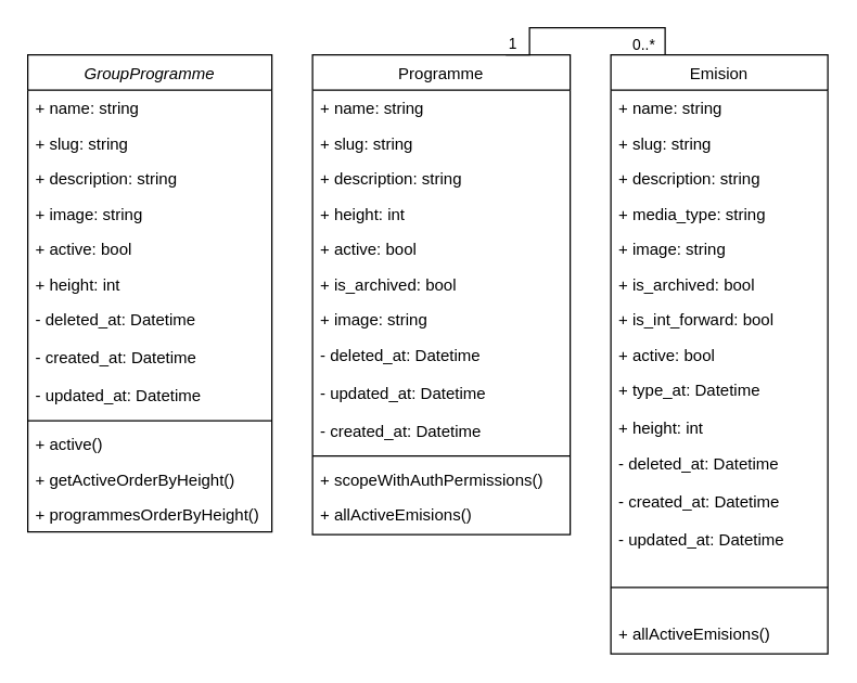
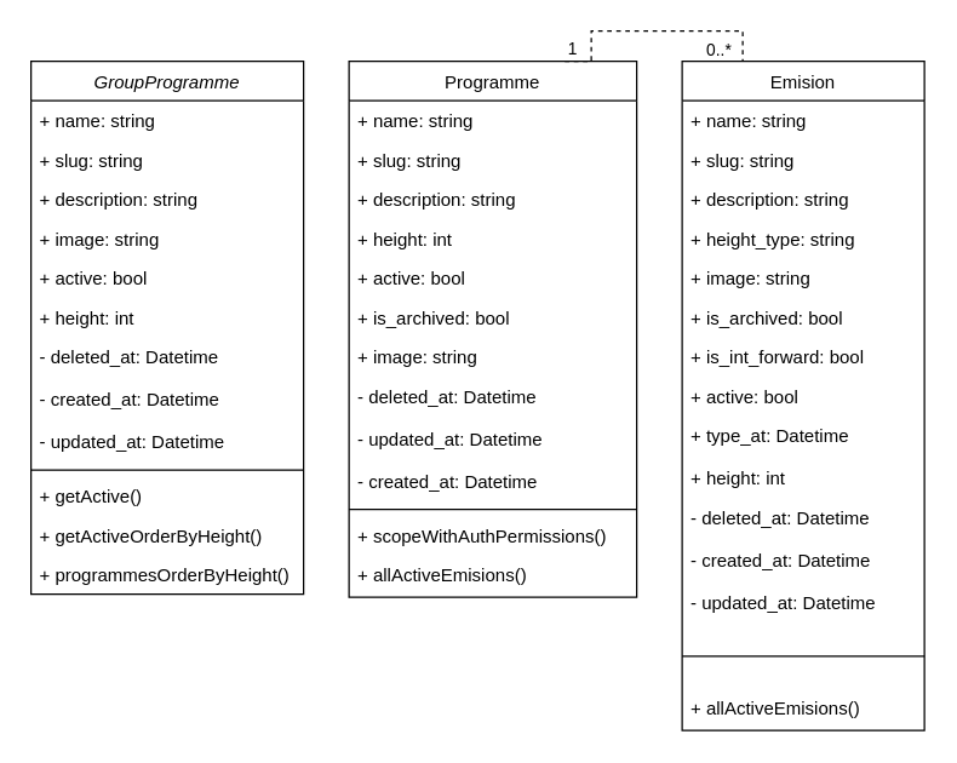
  <mxCell id="0" />
  <mxCell id="1" parent="0" />
  <mxCell id="2" value="GroupProgramme" style="swimlane;fontStyle=2;align=center;verticalAlign=top;childLayout=stackLayout;horizontal=1;startSize=26;horizontalStack=0;resizeParent=1;resizeLast=0;collapsible=1;marginBottom=0;rounded=0;shadow=0;strokeWidth=1;" parent="1" vertex="1"><mxGeometry x="20" y="40" width="180" height="352" as="geometry"><mxRectangle x="230" y="140" width="160" height="26" as="alternateBounds" /></mxGeometry></mxCell>
  <mxCell id="3" value="+ name: string" style="text;align=left;verticalAlign=top;spacingLeft=4;spacingRight=4;overflow=hidden;rotatable=0;points=[[0,0.5],[1,0.5]];portConstraint=eastwest;" parent="2" vertex="1"><mxGeometry y="26" width="180" height="26" as="geometry" /></mxCell>
  <mxCell id="4" value="+ slug: string" style="text;align=left;verticalAlign=top;spacingLeft=4;spacingRight=4;overflow=hidden;rotatable=0;points=[[0,0.5],[1,0.5]];portConstraint=eastwest;" vertex="1" parent="2"><mxGeometry y="52" width="180" height="26" as="geometry" /></mxCell>
  <mxCell id="5" value="+ description: string" style="text;align=left;verticalAlign=top;spacingLeft=4;spacingRight=4;overflow=hidden;rotatable=0;points=[[0,0.5],[1,0.5]];portConstraint=eastwest;rounded=0;shadow=0;html=0;" parent="2" vertex="1"><mxGeometry y="78" width="180" height="26" as="geometry" /></mxCell>
  <mxCell id="6" value="+ image: string" style="text;align=left;verticalAlign=top;spacingLeft=4;spacingRight=4;overflow=hidden;rotatable=0;points=[[0,0.5],[1,0.5]];portConstraint=eastwest;rounded=0;shadow=0;html=0;" parent="2" vertex="1"><mxGeometry y="104" width="180" height="26" as="geometry" /></mxCell>
  <mxCell id="7" value="+ active: bool" style="text;align=left;verticalAlign=top;spacingLeft=4;spacingRight=4;overflow=hidden;rotatable=0;points=[[0,0.5],[1,0.5]];portConstraint=eastwest;rounded=0;shadow=0;html=0;" vertex="1" parent="2"><mxGeometry y="130" width="180" height="26" as="geometry" /></mxCell>
  <mxCell id="8" value="+ height: int" style="text;align=left;verticalAlign=top;spacingLeft=4;spacingRight=4;overflow=hidden;rotatable=0;points=[[0,0.5],[1,0.5]];portConstraint=eastwest;rounded=0;shadow=0;html=0;" vertex="1" parent="2"><mxGeometry y="156" width="180" height="26" as="geometry" /></mxCell>
  <mxCell id="9" value="- deleted_at: Datetime" style="text;align=left;verticalAlign=top;spacingLeft=4;spacingRight=4;overflow=hidden;rotatable=0;points=[[0,0.5],[1,0.5]];portConstraint=eastwest;rounded=0;shadow=0;html=0;" vertex="1" parent="2"><mxGeometry y="182" width="180" height="28" as="geometry" /></mxCell>
  <mxCell id="10" value="- created_at: Datetime" style="text;align=left;verticalAlign=top;spacingLeft=4;spacingRight=4;overflow=hidden;rotatable=0;points=[[0,0.5],[1,0.5]];portConstraint=eastwest;rounded=0;shadow=0;html=0;" vertex="1" parent="2"><mxGeometry y="210" width="180" height="28" as="geometry" /></mxCell>
  <mxCell id="11" value="- updated_at: Datetime" style="text;align=left;verticalAlign=top;spacingLeft=4;spacingRight=4;overflow=hidden;rotatable=0;points=[[0,0.5],[1,0.5]];portConstraint=eastwest;rounded=0;shadow=0;html=0;" vertex="1" parent="2"><mxGeometry y="238" width="180" height="28" as="geometry" /></mxCell>
  <mxCell id="12" value="" style="line;html=1;strokeWidth=1;align=left;verticalAlign=middle;spacingTop=-1;spacingLeft=3;spacingRight=3;rotatable=0;labelPosition=right;points=[];portConstraint=eastwest;" parent="2" vertex="1"><mxGeometry y="266" width="180" height="8" as="geometry" /></mxCell>
- <mxCell id="13" value="+ active()&#10;" style="text;align=left;verticalAlign=top;spacingLeft=4;spacingRight=4;overflow=hidden;rotatable=0;points=[[0,0.5],[1,0.5]];portConstraint=eastwest;" parent="2" vertex="1"><mxGeometry y="274" width="180" height="26" as="geometry" /></mxCell>
+ <mxCell id="13" value="+ getActive()&#10;" style="text;align=left;verticalAlign=top;spacingLeft=4;spacingRight=4;overflow=hidden;rotatable=0;points=[[0,0.5],[1,0.5]];portConstraint=eastwest;" parent="2" vertex="1"><mxGeometry y="274" width="180" height="26" as="geometry" /></mxCell>
  <mxCell id="14" value="+ getActiveOrderByHeight()&#10;" style="text;align=left;verticalAlign=top;spacingLeft=4;spacingRight=4;overflow=hidden;rotatable=0;points=[[0,0.5],[1,0.5]];portConstraint=eastwest;" vertex="1" parent="2"><mxGeometry y="300" width="180" height="26" as="geometry" /></mxCell>
  <mxCell id="15" value="+ programmesOrderByHeight()" style="text;align=left;verticalAlign=top;spacingLeft=4;spacingRight=4;overflow=hidden;rotatable=0;points=[[0,0.5],[1,0.5]];portConstraint=eastwest;" vertex="1" parent="2"><mxGeometry y="326" width="180" height="26" as="geometry" /></mxCell>
  <mxCell id="16" value="Programme" style="swimlane;fontStyle=0;align=center;verticalAlign=top;childLayout=stackLayout;horizontal=1;startSize=26;horizontalStack=0;resizeParent=1;resizeLast=0;collapsible=1;marginBottom=0;rounded=0;shadow=0;strokeWidth=1;" parent="1" vertex="1"><mxGeometry x="230" y="40" width="190" height="354" as="geometry"><mxRectangle x="130" y="380" width="160" height="26" as="alternateBounds" /></mxGeometry></mxCell>
  <mxCell id="17" value="+ name: string" style="text;align=left;verticalAlign=top;spacingLeft=4;spacingRight=4;overflow=hidden;rotatable=0;points=[[0,0.5],[1,0.5]];portConstraint=eastwest;" vertex="1" parent="16"><mxGeometry y="26" width="190" height="26" as="geometry" /></mxCell>
  <mxCell id="18" value="+ slug: string" style="text;align=left;verticalAlign=top;spacingLeft=4;spacingRight=4;overflow=hidden;rotatable=0;points=[[0,0.5],[1,0.5]];portConstraint=eastwest;" vertex="1" parent="16"><mxGeometry y="52" width="190" height="26" as="geometry" /></mxCell>
  <mxCell id="19" value="+ description: string" style="text;align=left;verticalAlign=top;spacingLeft=4;spacingRight=4;overflow=hidden;rotatable=0;points=[[0,0.5],[1,0.5]];portConstraint=eastwest;rounded=0;shadow=0;html=0;" vertex="1" parent="16"><mxGeometry y="78" width="190" height="26" as="geometry" /></mxCell>
  <mxCell id="20" value="+ height: int" style="text;align=left;verticalAlign=top;spacingLeft=4;spacingRight=4;overflow=hidden;rotatable=0;points=[[0,0.5],[1,0.5]];portConstraint=eastwest;rounded=0;shadow=0;html=0;" vertex="1" parent="16"><mxGeometry y="104" width="190" height="26" as="geometry" /></mxCell>
  <mxCell id="21" value="+ active: bool" style="text;align=left;verticalAlign=top;spacingLeft=4;spacingRight=4;overflow=hidden;rotatable=0;points=[[0,0.5],[1,0.5]];portConstraint=eastwest;rounded=0;shadow=0;html=0;" vertex="1" parent="16"><mxGeometry y="130" width="190" height="26" as="geometry" /></mxCell>
  <mxCell id="22" value="+ is_archived: bool" style="text;align=left;verticalAlign=top;spacingLeft=4;spacingRight=4;overflow=hidden;rotatable=0;points=[[0,0.5],[1,0.5]];portConstraint=eastwest;rounded=0;shadow=0;html=0;" vertex="1" parent="16"><mxGeometry y="156" width="190" height="26" as="geometry" /></mxCell>
  <mxCell id="23" value="+ image: string" style="text;align=left;verticalAlign=top;spacingLeft=4;spacingRight=4;overflow=hidden;rotatable=0;points=[[0,0.5],[1,0.5]];portConstraint=eastwest;rounded=0;shadow=0;html=0;" vertex="1" parent="16"><mxGeometry y="182" width="190" height="26" as="geometry" /></mxCell>
  <mxCell id="24" value="- deleted_at: Datetime" style="text;align=left;verticalAlign=top;spacingLeft=4;spacingRight=4;overflow=hidden;rotatable=0;points=[[0,0.5],[1,0.5]];portConstraint=eastwest;rounded=0;shadow=0;html=0;" vertex="1" parent="16"><mxGeometry y="208" width="190" height="28" as="geometry" /></mxCell>
  <mxCell id="25" value="- updated_at: Datetime" style="text;align=left;verticalAlign=top;spacingLeft=4;spacingRight=4;overflow=hidden;rotatable=0;points=[[0,0.5],[1,0.5]];portConstraint=eastwest;rounded=0;shadow=0;html=0;" vertex="1" parent="16"><mxGeometry y="236" width="190" height="28" as="geometry" /></mxCell>
  <mxCell id="26" value="- created_at: Datetime" style="text;align=left;verticalAlign=top;spacingLeft=4;spacingRight=4;overflow=hidden;rotatable=0;points=[[0,0.5],[1,0.5]];portConstraint=eastwest;rounded=0;shadow=0;html=0;" vertex="1" parent="16"><mxGeometry y="264" width="190" height="28" as="geometry" /></mxCell>
  <mxCell id="27" value="" style="line;html=1;strokeWidth=1;align=left;verticalAlign=middle;spacingTop=-1;spacingLeft=3;spacingRight=3;rotatable=0;labelPosition=right;points=[];portConstraint=eastwest;" parent="16" vertex="1"><mxGeometry y="292" width="190" height="8" as="geometry" /></mxCell>
  <mxCell id="28" value="+ scopeWithAuthPermissions()" style="text;align=left;verticalAlign=top;spacingLeft=4;spacingRight=4;overflow=hidden;rotatable=0;points=[[0,0.5],[1,0.5]];portConstraint=eastwest;" parent="16" vertex="1"><mxGeometry y="300" width="190" height="26" as="geometry" /></mxCell>
  <mxCell id="29" value="+ allActiveEmisions()" style="text;align=left;verticalAlign=top;spacingLeft=4;spacingRight=4;overflow=hidden;rotatable=0;points=[[0,0.5],[1,0.5]];portConstraint=eastwest;" vertex="1" parent="16"><mxGeometry y="326" width="190" height="26" as="geometry" /></mxCell>
  <mxCell id="30" value="Emision" style="swimlane;fontStyle=0;align=center;verticalAlign=top;childLayout=stackLayout;horizontal=1;startSize=26;horizontalStack=0;resizeParent=1;resizeLast=0;collapsible=1;marginBottom=0;rounded=0;shadow=0;strokeWidth=1;" parent="1" vertex="1"><mxGeometry x="450" y="40" width="160" height="442" as="geometry"><mxRectangle x="340" y="380" width="170" height="26" as="alternateBounds" /></mxGeometry></mxCell>
  <mxCell id="31" value="+ name: string" style="text;align=left;verticalAlign=top;spacingLeft=4;spacingRight=4;overflow=hidden;rotatable=0;points=[[0,0.5],[1,0.5]];portConstraint=eastwest;" vertex="1" parent="30"><mxGeometry y="26" width="160" height="26" as="geometry" /></mxCell>
  <mxCell id="32" value="+ slug: string" style="text;align=left;verticalAlign=top;spacingLeft=4;spacingRight=4;overflow=hidden;rotatable=0;points=[[0,0.5],[1,0.5]];portConstraint=eastwest;" vertex="1" parent="30"><mxGeometry y="52" width="160" height="26" as="geometry" /></mxCell>
  <mxCell id="33" value="+ description: string" style="text;align=left;verticalAlign=top;spacingLeft=4;spacingRight=4;overflow=hidden;rotatable=0;points=[[0,0.5],[1,0.5]];portConstraint=eastwest;rounded=0;shadow=0;html=0;" vertex="1" parent="30"><mxGeometry y="78" width="160" height="26" as="geometry" /></mxCell>
- <mxCell id="34" value="+ media_type: string" style="text;align=left;verticalAlign=top;spacingLeft=4;spacingRight=4;overflow=hidden;rotatable=0;points=[[0,0.5],[1,0.5]];portConstraint=eastwest;rounded=0;shadow=0;html=0;" vertex="1" parent="30"><mxGeometry y="104" width="160" height="26" as="geometry" /></mxCell>
+ <mxCell id="34" value="+ height_type: string" style="text;align=left;verticalAlign=top;spacingLeft=4;spacingRight=4;overflow=hidden;rotatable=0;points=[[0,0.5],[1,0.5]];portConstraint=eastwest;rounded=0;shadow=0;html=0;" vertex="1" parent="30"><mxGeometry y="104" width="160" height="26" as="geometry" /></mxCell>
  <mxCell id="35" value="+ image: string" style="text;align=left;verticalAlign=top;spacingLeft=4;spacingRight=4;overflow=hidden;rotatable=0;points=[[0,0.5],[1,0.5]];portConstraint=eastwest;rounded=0;shadow=0;html=0;" vertex="1" parent="30"><mxGeometry y="130" width="160" height="26" as="geometry" /></mxCell>
  <mxCell id="36" value="+ is_archived: bool" style="text;align=left;verticalAlign=top;spacingLeft=4;spacingRight=4;overflow=hidden;rotatable=0;points=[[0,0.5],[1,0.5]];portConstraint=eastwest;rounded=0;shadow=0;html=0;" vertex="1" parent="30"><mxGeometry y="156" width="160" height="26" as="geometry" /></mxCell>
  <mxCell id="37" value="+ is_int_forward: bool" style="text;align=left;verticalAlign=top;spacingLeft=4;spacingRight=4;overflow=hidden;rotatable=0;points=[[0,0.5],[1,0.5]];portConstraint=eastwest;rounded=0;shadow=0;html=0;" vertex="1" parent="30"><mxGeometry y="182" width="160" height="26" as="geometry" /></mxCell>
  <mxCell id="38" value="+ active: bool" style="text;align=left;verticalAlign=top;spacingLeft=4;spacingRight=4;overflow=hidden;rotatable=0;points=[[0,0.5],[1,0.5]];portConstraint=eastwest;rounded=0;shadow=0;html=0;" vertex="1" parent="30"><mxGeometry y="208" width="160" height="26" as="geometry" /></mxCell>
  <mxCell id="39" value="+ type_at: Datetime" style="text;align=left;verticalAlign=top;spacingLeft=4;spacingRight=4;overflow=hidden;rotatable=0;points=[[0,0.5],[1,0.5]];portConstraint=eastwest;rounded=0;shadow=0;html=0;" vertex="1" parent="30"><mxGeometry y="234" width="160" height="28" as="geometry" /></mxCell>
  <mxCell id="40" value="+ height: int" style="text;align=left;verticalAlign=top;spacingLeft=4;spacingRight=4;overflow=hidden;rotatable=0;points=[[0,0.5],[1,0.5]];portConstraint=eastwest;rounded=0;shadow=0;html=0;" vertex="1" parent="30"><mxGeometry y="262" width="160" height="26" as="geometry" /></mxCell>
  <mxCell id="41" value="- deleted_at: Datetime" style="text;align=left;verticalAlign=top;spacingLeft=4;spacingRight=4;overflow=hidden;rotatable=0;points=[[0,0.5],[1,0.5]];portConstraint=eastwest;rounded=0;shadow=0;html=0;" vertex="1" parent="30"><mxGeometry y="288" width="160" height="28" as="geometry" /></mxCell>
  <mxCell id="42" value="- created_at: Datetime" style="text;align=left;verticalAlign=top;spacingLeft=4;spacingRight=4;overflow=hidden;rotatable=0;points=[[0,0.5],[1,0.5]];portConstraint=eastwest;rounded=0;shadow=0;html=0;" vertex="1" parent="30"><mxGeometry y="316" width="160" height="28" as="geometry" /></mxCell>
  <mxCell id="43" value="- updated_at: Datetime" style="text;align=left;verticalAlign=top;spacingLeft=4;spacingRight=4;overflow=hidden;rotatable=0;points=[[0,0.5],[1,0.5]];portConstraint=eastwest;rounded=0;shadow=0;html=0;" vertex="1" parent="30"><mxGeometry y="344" width="160" height="28" as="geometry" /></mxCell>
  <mxCell id="44" value="" style="line;html=1;strokeWidth=1;align=left;verticalAlign=middle;spacingTop=-1;spacingLeft=3;spacingRight=3;rotatable=0;labelPosition=right;points=[];portConstraint=eastwest;" parent="30" vertex="1"><mxGeometry y="372" width="160" height="42" as="geometry" /></mxCell>
  <mxCell id="45" value="+ allActiveEmisions()" style="text;align=left;verticalAlign=top;spacingLeft=4;spacingRight=4;overflow=hidden;rotatable=0;points=[[0,0.5],[1,0.5]];portConstraint=eastwest;rounded=0;shadow=0;html=0;" vertex="1" parent="30"><mxGeometry y="414" width="160" height="28" as="geometry" /></mxCell>
- <mxCell id="46" value="" style="endArrow=none;html=1;edgeStyle=orthogonalEdgeStyle;rounded=0;exitX=0.75;exitY=0;exitDx=0;exitDy=0;entryX=0.25;entryY=0;entryDx=0;entryDy=0;" edge="1" parent="1" source="16" target="30"><mxGeometry relative="1" as="geometry"><mxPoint x="390" y="30" as="sourcePoint" /><mxPoint x="540" y="-10" as="targetPoint" /><Array as="points"><mxPoint x="390" y="40" /><mxPoint x="390" y="20" /><mxPoint x="490" y="20" /></Array></mxGeometry></mxCell>
+ <mxCell id="46" value="" style="endArrow=none;html=1;edgeStyle=orthogonalEdgeStyle;rounded=0;exitX=0.75;exitY=0;exitDx=0;exitDy=0;entryX=0.25;entryY=0;entryDx=0;entryDy=0;dashed=1;" edge="1" parent="1" source="16" target="30"><mxGeometry relative="1" as="geometry"><mxPoint x="390" y="30" as="sourcePoint" /><mxPoint x="540" y="-10" as="targetPoint" /><Array as="points"><mxPoint x="390" y="40" /><mxPoint x="390" y="20" /><mxPoint x="490" y="20" /></Array></mxGeometry></mxCell>
  <mxCell id="47" value="1" style="edgeLabel;resizable=0;html=1;align=left;verticalAlign=bottom;" connectable="0" vertex="1" parent="46"><mxGeometry x="-1" relative="1" as="geometry" /></mxCell>
  <mxCell id="48" value="0..*" style="edgeLabel;resizable=0;html=1;align=right;verticalAlign=bottom;" connectable="0" vertex="1" parent="46"><mxGeometry x="1" relative="1" as="geometry"><mxPoint x="-7" as="offset" /></mxGeometry></mxCell>
